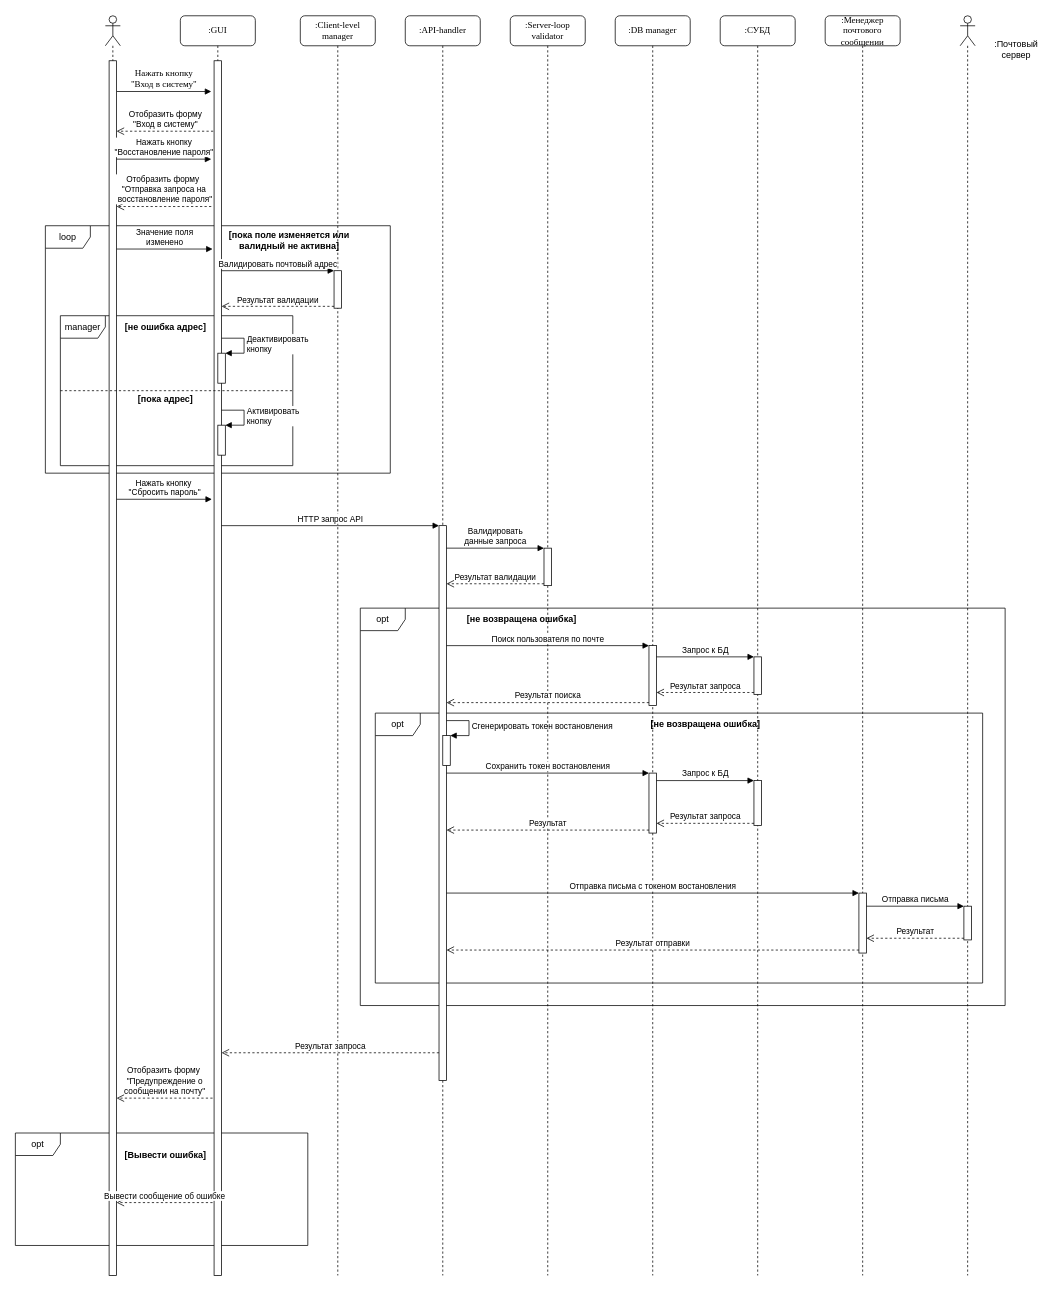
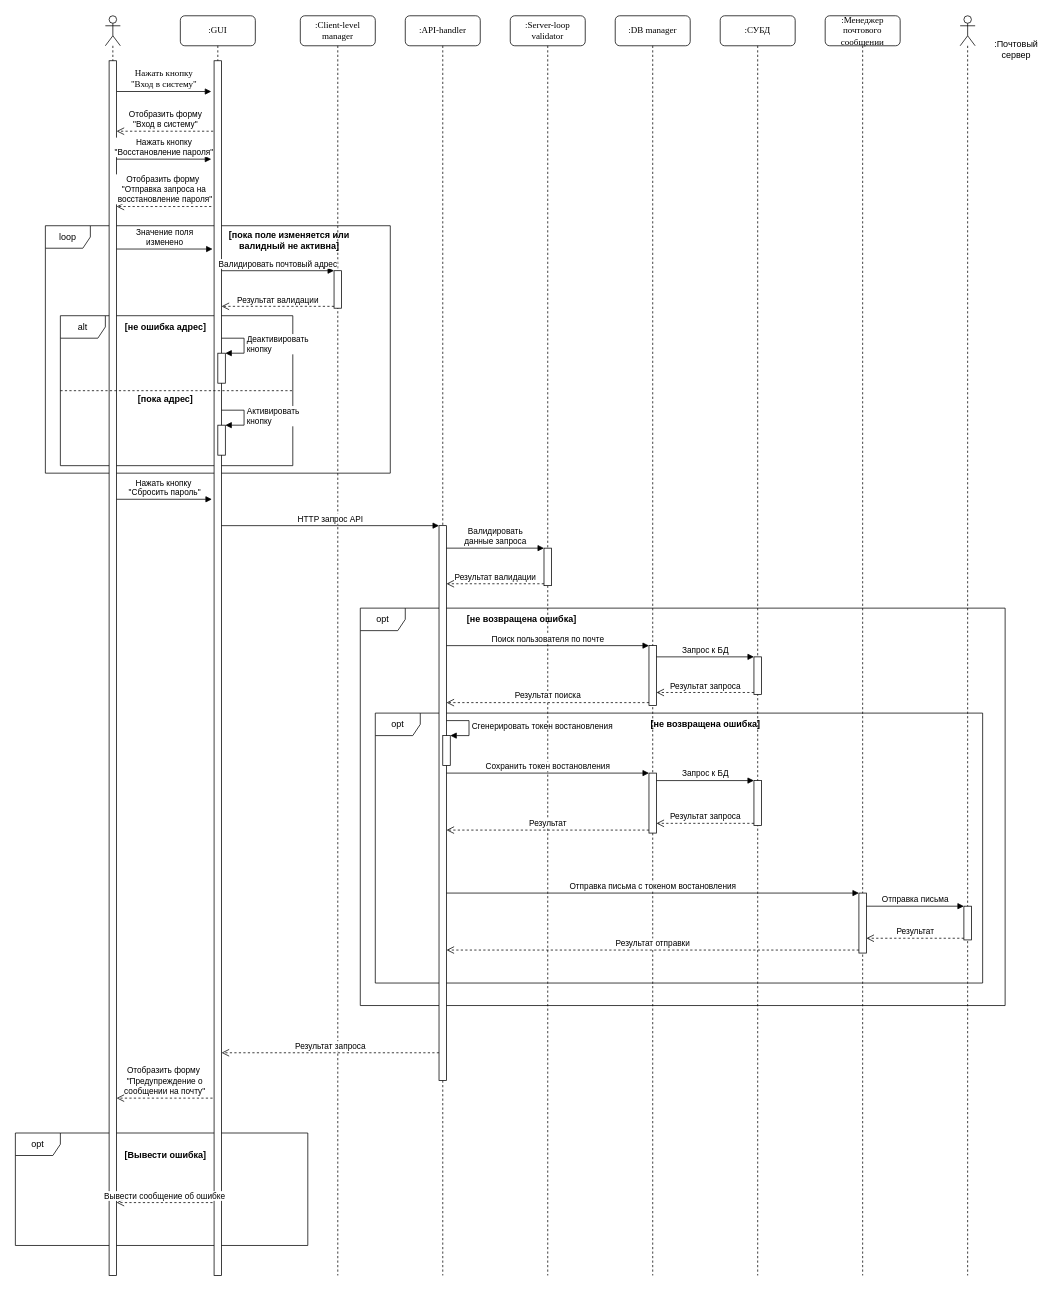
  <mxCell id="0" />
  <mxCell id="1" parent="0" />
  <mxCell id="2" value="opt" style="shape=umlFrame;whiteSpace=wrap;html=1;" vertex="1" parent="1"><mxGeometry x="20" y="1510" width="390" height="150" as="geometry" /></mxCell>
  <mxCell id="3" value="opt" style="shape=umlFrame;whiteSpace=wrap;html=1;" vertex="1" parent="1"><mxGeometry x="480" y="810" width="860" height="530" as="geometry" /></mxCell>
  <mxCell id="4" value="opt" style="shape=umlFrame;whiteSpace=wrap;html=1;" vertex="1" parent="1"><mxGeometry x="500" y="950" width="810" height="360" as="geometry" /></mxCell>
  <mxCell id="5" value="loop" style="shape=umlFrame;whiteSpace=wrap;html=1;" vertex="1" parent="1"><mxGeometry x="60" y="300" width="460" height="330" as="geometry" /></mxCell>
- <mxCell id="6" value="manager" style="shape=umlFrame;whiteSpace=wrap;html=1;fixDash=0;container=0;enumerate=0;perimeter=rectanglePerimeter;" vertex="1" parent="1"><mxGeometry x="80" y="420" width="310" height="200" as="geometry" /></mxCell>
+ <mxCell id="6" value="alt" style="shape=umlFrame;whiteSpace=wrap;html=1;fixDash=0;container=0;enumerate=0;perimeter=rectanglePerimeter;" vertex="1" parent="1"><mxGeometry x="80" y="420" width="310" height="200" as="geometry" /></mxCell>
  <mxCell id="7" value=":GUI" style="shape=umlLifeline;perimeter=lifelinePerimeter;whiteSpace=wrap;html=1;container=1;collapsible=0;recursiveResize=0;outlineConnect=0;rounded=1;shadow=0;comic=0;labelBackgroundColor=none;strokeWidth=1;fontFamily=Verdana;fontSize=12;align=center;" parent="1" vertex="1"><mxGeometry x="240" y="20" width="100" height="1680" as="geometry" /></mxCell>
  <mxCell id="8" value="" style="html=1;points=[];perimeter=orthogonalPerimeter;" vertex="1" parent="7"><mxGeometry x="45" y="60" width="10" height="1620" as="geometry" /></mxCell>
  <mxCell id="9" value="" style="html=1;points=[];perimeter=orthogonalPerimeter;" vertex="1" parent="7"><mxGeometry x="50" y="450" width="10" height="40" as="geometry" /></mxCell>
  <mxCell id="10" value="Деактивировать&lt;br&gt;кнопку" style="edgeStyle=orthogonalEdgeStyle;html=1;align=left;spacingLeft=2;endArrow=block;rounded=0;entryX=1;entryY=0;" edge="1" target="9" parent="7"><mxGeometry relative="1" as="geometry"><mxPoint x="55" y="430" as="sourcePoint" /><Array as="points"><mxPoint x="85" y="430" /></Array></mxGeometry></mxCell>
  <mxCell id="11" value="" style="html=1;points=[];perimeter=orthogonalPerimeter;" vertex="1" parent="7"><mxGeometry x="50" y="546" width="10" height="40" as="geometry" /></mxCell>
  <mxCell id="12" value="Активировать&lt;br style=&quot;border-color: var(--border-color);&quot;&gt;кнопку" style="edgeStyle=orthogonalEdgeStyle;html=1;align=left;spacingLeft=2;endArrow=block;rounded=0;entryX=1;entryY=0;" edge="1" target="11" parent="7"><mxGeometry relative="1" as="geometry"><mxPoint x="55" y="526" as="sourcePoint" /><Array as="points"><mxPoint x="85" y="526" /></Array></mxGeometry></mxCell>
  <mxCell id="13" value=":Client-level manager" style="shape=umlLifeline;perimeter=lifelinePerimeter;whiteSpace=wrap;html=1;container=1;collapsible=0;recursiveResize=0;outlineConnect=0;rounded=1;shadow=0;comic=0;labelBackgroundColor=none;strokeWidth=1;fontFamily=Verdana;fontSize=12;align=center;" parent="1" vertex="1"><mxGeometry x="400" y="20" width="100" height="1680" as="geometry" /></mxCell>
  <mxCell id="14" value="" style="html=1;points=[];perimeter=orthogonalPerimeter;" vertex="1" parent="13"><mxGeometry x="45" y="340" width="10" height="50" as="geometry" /></mxCell>
  <mxCell id="15" value=":API-handler" style="shape=umlLifeline;perimeter=lifelinePerimeter;whiteSpace=wrap;html=1;container=1;collapsible=0;recursiveResize=0;outlineConnect=0;rounded=1;shadow=0;comic=0;labelBackgroundColor=none;strokeWidth=1;fontFamily=Verdana;fontSize=12;align=center;" parent="1" vertex="1"><mxGeometry x="540" y="20" width="100" height="1680" as="geometry" /></mxCell>
  <mxCell id="16" value="" style="html=1;points=[];perimeter=orthogonalPerimeter;" vertex="1" parent="15"><mxGeometry x="45" y="680" width="10" height="740" as="geometry" /></mxCell>
  <mxCell id="17" value="" style="html=1;points=[];perimeter=orthogonalPerimeter;" vertex="1" parent="15"><mxGeometry x="50" y="960" width="10" height="40" as="geometry" /></mxCell>
  <mxCell id="18" value="Сгенерировать токен востановления" style="edgeStyle=orthogonalEdgeStyle;html=1;align=left;spacingLeft=2;endArrow=block;rounded=0;entryX=1;entryY=0;" edge="1" target="17" parent="15"><mxGeometry relative="1" as="geometry"><mxPoint x="55" y="940" as="sourcePoint" /><Array as="points"><mxPoint x="85" y="940" /></Array></mxGeometry></mxCell>
  <mxCell id="19" value=":Server-loop validator" style="shape=umlLifeline;perimeter=lifelinePerimeter;whiteSpace=wrap;html=1;container=1;collapsible=0;recursiveResize=0;outlineConnect=0;rounded=1;shadow=0;comic=0;labelBackgroundColor=none;strokeWidth=1;fontFamily=Verdana;fontSize=12;align=center;" parent="1" vertex="1"><mxGeometry x="680" y="20" width="100" height="1680" as="geometry" /></mxCell>
  <mxCell id="20" value="" style="html=1;points=[];perimeter=orthogonalPerimeter;" vertex="1" parent="19"><mxGeometry x="45" y="710" width="10" height="50" as="geometry" /></mxCell>
  <mxCell id="21" value="[не возвращена ошибка]" style="text;html=1;align=center;verticalAlign=middle;resizable=0;points=[];autosize=1;strokeColor=none;fillColor=none;fontStyle=1" vertex="1" parent="19"><mxGeometry x="-70" y="790" width="170" height="30" as="geometry" /></mxCell>
  <mxCell id="22" value=":DB manager" style="shape=umlLifeline;perimeter=lifelinePerimeter;whiteSpace=wrap;html=1;container=1;collapsible=0;recursiveResize=0;outlineConnect=0;rounded=1;shadow=0;comic=0;labelBackgroundColor=none;strokeWidth=1;fontFamily=Verdana;fontSize=12;align=center;" parent="1" vertex="1"><mxGeometry x="820" y="20" width="100" height="1680" as="geometry" /></mxCell>
  <mxCell id="23" value="" style="html=1;points=[];perimeter=orthogonalPerimeter;" vertex="1" parent="22"><mxGeometry x="45" y="840" width="10" height="80" as="geometry" /></mxCell>
  <mxCell id="24" value="" style="html=1;points=[];perimeter=orthogonalPerimeter;" vertex="1" parent="22"><mxGeometry x="45" y="1010" width="10" height="80" as="geometry" /></mxCell>
  <mxCell id="25" value=":СУБД" style="shape=umlLifeline;perimeter=lifelinePerimeter;whiteSpace=wrap;html=1;container=1;collapsible=0;recursiveResize=0;outlineConnect=0;rounded=1;shadow=0;comic=0;labelBackgroundColor=none;strokeWidth=1;fontFamily=Verdana;fontSize=12;align=center;" parent="1" vertex="1"><mxGeometry x="960" y="20" width="100" height="1680" as="geometry" /></mxCell>
  <mxCell id="26" value="" style="html=1;points=[];perimeter=orthogonalPerimeter;" vertex="1" parent="25"><mxGeometry x="45" y="855" width="10" height="50" as="geometry" /></mxCell>
  <mxCell id="27" value="" style="html=1;points=[];perimeter=orthogonalPerimeter;" vertex="1" parent="25"><mxGeometry x="45" y="1020" width="10" height="60" as="geometry" /></mxCell>
  <mxCell id="28" value="Нажать кнопку &lt;br&gt;&quot;Вход в систему&quot;" style="html=1;verticalAlign=bottom;endArrow=block;labelBackgroundColor=none;fontFamily=Verdana;fontSize=12;edgeStyle=elbowEdgeStyle;elbow=vertical;entryX=-0.374;entryY=0.025;entryDx=0;entryDy=0;entryPerimeter=0;" parent="1" source="35" target="8" edge="1"><mxGeometry relative="1" as="geometry"><mxPoint x="155" y="120" as="sourcePoint" /><mxPoint x="270" y="110" as="targetPoint" /></mxGeometry></mxCell>
  <mxCell id="29" value=":Менеджер почтового сообщении" style="shape=umlLifeline;perimeter=lifelinePerimeter;whiteSpace=wrap;html=1;container=1;collapsible=0;recursiveResize=0;outlineConnect=0;rounded=1;shadow=0;comic=0;labelBackgroundColor=none;strokeWidth=1;fontFamily=Verdana;fontSize=12;align=center;" vertex="1" parent="1"><mxGeometry x="1100" y="20" width="100" height="1680" as="geometry" /></mxCell>
  <mxCell id="30" value="" style="html=1;points=[];perimeter=orthogonalPerimeter;" vertex="1" parent="29"><mxGeometry x="45" y="1170" width="10" height="80" as="geometry" /></mxCell>
  <mxCell id="31" value="" style="shape=umlLifeline;participant=umlActor;perimeter=lifelinePerimeter;whiteSpace=wrap;html=1;container=1;collapsible=0;recursiveResize=0;verticalAlign=top;spacingTop=36;outlineConnect=0;" vertex="1" parent="1"><mxGeometry x="1280" y="20" width="20" height="1680" as="geometry" /></mxCell>
  <mxCell id="32" value="" style="html=1;points=[];perimeter=orthogonalPerimeter;" vertex="1" parent="31"><mxGeometry x="5" y="1187.5" width="10" height="45" as="geometry" /></mxCell>
  <mxCell id="33" value=":Почтовый сервер" style="text;html=1;strokeColor=none;fillColor=none;align=center;verticalAlign=middle;whiteSpace=wrap;rounded=0;" vertex="1" parent="1"><mxGeometry x="1325" y="50" width="60" height="30" as="geometry" /></mxCell>
  <mxCell id="34" value="" style="shape=umlLifeline;participant=umlActor;perimeter=lifelinePerimeter;whiteSpace=wrap;html=1;container=1;collapsible=0;recursiveResize=0;verticalAlign=top;spacingTop=36;outlineConnect=0;" vertex="1" parent="1"><mxGeometry x="140" y="20" width="20" height="1680" as="geometry" /></mxCell>
  <mxCell id="35" value="" style="html=1;points=[];perimeter=orthogonalPerimeter;" vertex="1" parent="34"><mxGeometry x="5" y="60" width="10" height="1620" as="geometry" /></mxCell>
  <mxCell id="36" value="Нажать кнопку &lt;br&gt;&quot;Восстановление пароля&quot;" style="html=1;verticalAlign=bottom;endArrow=block;rounded=0;entryX=-0.374;entryY=0.081;entryDx=0;entryDy=0;entryPerimeter=0;" edge="1" target="8" parent="1" source="35"><mxGeometry relative="1" as="geometry"><mxPoint x="215" y="200" as="sourcePoint" /><mxPoint x="270" y="200" as="targetPoint" /></mxGeometry></mxCell>
  <mxCell id="37" value="Отобразить форму&amp;nbsp;&lt;br&gt;&quot;Отправка запроса на&lt;br&gt;&amp;nbsp;восстановление пароля&quot;" style="html=1;verticalAlign=bottom;endArrow=open;dashed=1;endSize=8;rounded=0;exitX=-0.374;exitY=0.12;exitDx=0;exitDy=0;exitPerimeter=0;" edge="1" source="8" parent="1" target="35"><mxGeometry relative="1" as="geometry"><mxPoint x="215" y="276" as="targetPoint" /><mxPoint x="260" y="270" as="sourcePoint" /></mxGeometry></mxCell>
  <mxCell id="38" value="Отобразить форму &lt;br&gt;&quot;Вход в систему&quot;" style="html=1;verticalAlign=bottom;endArrow=open;dashed=1;endSize=8;rounded=0;exitX=-0.113;exitY=0.058;exitDx=0;exitDy=0;exitPerimeter=0;" edge="1" parent="1" source="8" target="35"><mxGeometry relative="1" as="geometry"><mxPoint x="270" y="160" as="sourcePoint" /><mxPoint x="150" y="160" as="targetPoint" /></mxGeometry></mxCell>
  <mxCell id="39" value="Значение поля &lt;br&gt;изменено" style="html=1;verticalAlign=bottom;endArrow=block;rounded=0;entryX=-0.2;entryY=0.155;entryDx=0;entryDy=0;entryPerimeter=0;" edge="1" target="8" parent="1" source="35"><mxGeometry relative="1" as="geometry"><mxPoint x="215" y="350" as="sourcePoint" /><mxPoint x="260" y="330" as="targetPoint" /></mxGeometry></mxCell>
  <mxCell id="40" value="Результат валидации" style="html=1;verticalAlign=bottom;endArrow=open;dashed=1;endSize=8;exitX=0;exitY=0.95;rounded=0;" edge="1" source="14" parent="1" target="8"><mxGeometry relative="1" as="geometry"><mxPoint x="295" y="407.5" as="targetPoint" /></mxGeometry></mxCell>
  <mxCell id="41" value="Валидировать почтовый адрес" style="html=1;verticalAlign=bottom;endArrow=block;entryX=0;entryY=0;rounded=0;" edge="1" target="14" parent="1" source="8"><mxGeometry relative="1" as="geometry"><mxPoint x="295" y="360" as="sourcePoint" /></mxGeometry></mxCell>
  <mxCell id="42" value="" style="line;strokeWidth=1;fillColor=none;align=left;verticalAlign=middle;spacingTop=-1;spacingLeft=3;spacingRight=3;rotatable=0;labelPosition=right;points=[];portConstraint=eastwest;strokeColor=inherit;dashed=1;" vertex="1" parent="1"><mxGeometry x="80" y="516" width="310" height="8" as="geometry" /></mxCell>
  <mxCell id="43" value="[не ошибка адрес]" style="text;html=1;align=center;verticalAlign=middle;resizable=0;points=[];autosize=1;strokeColor=none;fillColor=none;fontStyle=1" vertex="1" parent="1"><mxGeometry x="145" y="420" width="150" height="30" as="geometry" /></mxCell>
  <mxCell id="44" value="[пока адрес]" style="text;html=1;align=center;verticalAlign=middle;resizable=0;points=[];autosize=1;strokeColor=none;fillColor=none;fontStyle=1" vertex="1" parent="1"><mxGeometry x="155" y="516" width="130" height="30" as="geometry" /></mxCell>
  <mxCell id="45" value="Нажать кнопку&amp;nbsp;&lt;br&gt;&quot;Сбросить пароль&quot;" style="html=1;verticalAlign=bottom;endArrow=block;rounded=0;entryX=-0.287;entryY=0.361;entryDx=0;entryDy=0;entryPerimeter=0;" edge="1" parent="1" source="35" target="8"><mxGeometry width="80" relative="1" as="geometry"><mxPoint x="190" y="710" as="sourcePoint" /><mxPoint x="230" y="690" as="targetPoint" /></mxGeometry></mxCell>
  <mxCell id="46" value="HTTP запрос API" style="html=1;verticalAlign=bottom;endArrow=block;entryX=0;entryY=0;rounded=0;" edge="1" target="16" parent="1" source="8"><mxGeometry relative="1" as="geometry"><mxPoint x="515" y="700" as="sourcePoint" /></mxGeometry></mxCell>
  <mxCell id="47" value="Результат запроса" style="html=1;verticalAlign=bottom;endArrow=open;dashed=1;endSize=8;exitX=0;exitY=0.95;rounded=0;" edge="1" source="16" parent="1" target="8"><mxGeometry relative="1" as="geometry"><mxPoint x="515" y="776" as="targetPoint" /></mxGeometry></mxCell>
  <mxCell id="48" value="Валидировать &lt;br&gt;данные запроса" style="html=1;verticalAlign=bottom;endArrow=block;entryX=0;entryY=0;rounded=0;" edge="1" target="20" parent="1" source="16"><mxGeometry relative="1" as="geometry"><mxPoint x="655" y="730" as="sourcePoint" /></mxGeometry></mxCell>
  <mxCell id="49" value="Результат валидации" style="html=1;verticalAlign=bottom;endArrow=open;dashed=1;endSize=8;exitX=0;exitY=0.95;rounded=0;" edge="1" source="20" parent="1" target="16"><mxGeometry relative="1" as="geometry"><mxPoint x="655" y="806" as="targetPoint" /></mxGeometry></mxCell>
  <mxCell id="50" value="Поиск пользователя по почте" style="html=1;verticalAlign=bottom;endArrow=block;entryX=0;entryY=0;rounded=0;" edge="1" target="23" parent="1" source="16"><mxGeometry relative="1" as="geometry"><mxPoint x="795" y="1070" as="sourcePoint" /></mxGeometry></mxCell>
  <mxCell id="51" value="Результат поиска" style="html=1;verticalAlign=bottom;endArrow=open;dashed=1;endSize=8;exitX=0;exitY=0.95;rounded=0;" edge="1" source="23" parent="1" target="16"><mxGeometry relative="1" as="geometry"><mxPoint x="795" y="1146" as="targetPoint" /></mxGeometry></mxCell>
  <mxCell id="52" value="Запрос к БД" style="html=1;verticalAlign=bottom;endArrow=block;entryX=0;entryY=0;rounded=0;" edge="1" target="26" parent="1" source="23"><mxGeometry relative="1" as="geometry"><mxPoint x="935" y="1070" as="sourcePoint" /></mxGeometry></mxCell>
  <mxCell id="53" value="Результат запроса" style="html=1;verticalAlign=bottom;endArrow=open;dashed=1;endSize=8;exitX=0;exitY=0.95;rounded=0;" edge="1" source="26" parent="1" target="23"><mxGeometry relative="1" as="geometry"><mxPoint x="935" y="1146" as="targetPoint" /></mxGeometry></mxCell>
  <mxCell id="54" value="Сохранить токен востановления" style="html=1;verticalAlign=bottom;endArrow=block;entryX=0;entryY=0;rounded=0;" edge="1" target="24" parent="1" source="16"><mxGeometry relative="1" as="geometry"><mxPoint x="795" y="1260" as="sourcePoint" /></mxGeometry></mxCell>
  <mxCell id="55" value="Результат" style="html=1;verticalAlign=bottom;endArrow=open;dashed=1;endSize=8;exitX=0;exitY=0.95;rounded=0;" edge="1" source="24" parent="1" target="16"><mxGeometry relative="1" as="geometry"><mxPoint x="795" y="1336" as="targetPoint" /></mxGeometry></mxCell>
  <mxCell id="56" value="Запрос к БД" style="html=1;verticalAlign=bottom;endArrow=block;entryX=0;entryY=0;rounded=0;" edge="1" target="27" parent="1" source="24"><mxGeometry relative="1" as="geometry"><mxPoint x="935" y="1260" as="sourcePoint" /></mxGeometry></mxCell>
  <mxCell id="57" value="Результат запроса" style="html=1;verticalAlign=bottom;endArrow=open;dashed=1;endSize=8;exitX=0;exitY=0.95;rounded=0;" edge="1" source="27" parent="1" target="24"><mxGeometry relative="1" as="geometry"><mxPoint x="935" y="1336" as="targetPoint" /></mxGeometry></mxCell>
  <mxCell id="58" value="Отправка письма с токеном востановления" style="html=1;verticalAlign=bottom;endArrow=block;entryX=0;entryY=0;rounded=0;" edge="1" target="30" parent="1" source="16"><mxGeometry relative="1" as="geometry"><mxPoint x="1075" y="1420" as="sourcePoint" /></mxGeometry></mxCell>
  <mxCell id="59" value="Результат отправки" style="html=1;verticalAlign=bottom;endArrow=open;dashed=1;endSize=8;exitX=0;exitY=0.95;rounded=0;" edge="1" source="30" parent="1" target="16"><mxGeometry relative="1" as="geometry"><mxPoint x="1075" y="1496" as="targetPoint" /></mxGeometry></mxCell>
  <mxCell id="60" value="Отправка письма" style="html=1;verticalAlign=bottom;endArrow=block;entryX=0;entryY=0;rounded=0;" edge="1" target="32" parent="1" source="30"><mxGeometry relative="1" as="geometry"><mxPoint x="1215" y="1420" as="sourcePoint" /></mxGeometry></mxCell>
  <mxCell id="61" value="Результат" style="html=1;verticalAlign=bottom;endArrow=open;dashed=1;endSize=8;exitX=0;exitY=0.95;rounded=0;" edge="1" source="32" parent="1" target="30"><mxGeometry relative="1" as="geometry"><mxPoint x="1215" y="1496" as="targetPoint" /></mxGeometry></mxCell>
  <mxCell id="62" value="Отобразить форму&amp;nbsp;&lt;br&gt;&quot;Предупреждение о &lt;br&gt;сообщении на почту&quot;" style="html=1;verticalAlign=bottom;endArrow=open;dashed=1;endSize=8;rounded=0;exitX=-0.2;exitY=0.854;exitDx=0;exitDy=0;exitPerimeter=0;" edge="1" parent="1" source="8" target="35"><mxGeometry relative="1" as="geometry"><mxPoint x="250" y="1450" as="sourcePoint" /><mxPoint x="170" y="1450" as="targetPoint" /></mxGeometry></mxCell>
  <mxCell id="63" value="Вывести сообщение об ошибке" style="html=1;verticalAlign=bottom;endArrow=open;dashed=1;endSize=8;rounded=0;exitX=-0.2;exitY=0.94;exitDx=0;exitDy=0;exitPerimeter=0;" edge="1" parent="1" source="8" target="35"><mxGeometry relative="1" as="geometry"><mxPoint x="260" y="1590" as="sourcePoint" /><mxPoint x="180" y="1590" as="targetPoint" /></mxGeometry></mxCell>
  <mxCell id="64" value="[пока поле изменяется или &lt;br&gt;валидный не активна]" style="text;html=1;align=center;verticalAlign=middle;resizable=0;points=[];autosize=1;strokeColor=none;fillColor=none;fontStyle=1" vertex="1" parent="1"><mxGeometry x="295" y="300" width="180" height="40" as="geometry" /></mxCell>
  <mxCell id="65" value="[Вывести ошибка]" style="text;html=1;align=center;verticalAlign=middle;resizable=0;points=[];autosize=1;strokeColor=none;fillColor=none;fontStyle=1" vertex="1" parent="1"><mxGeometry x="145" y="1525" width="150" height="30" as="geometry" /></mxCell>
  <mxCell id="66" value="[не возвращена ошибка]" style="text;html=1;align=center;verticalAlign=middle;resizable=0;points=[];autosize=1;strokeColor=none;fillColor=none;fontStyle=1" vertex="1" parent="1"><mxGeometry x="855" y="950" width="170" height="30" as="geometry" /></mxCell>
